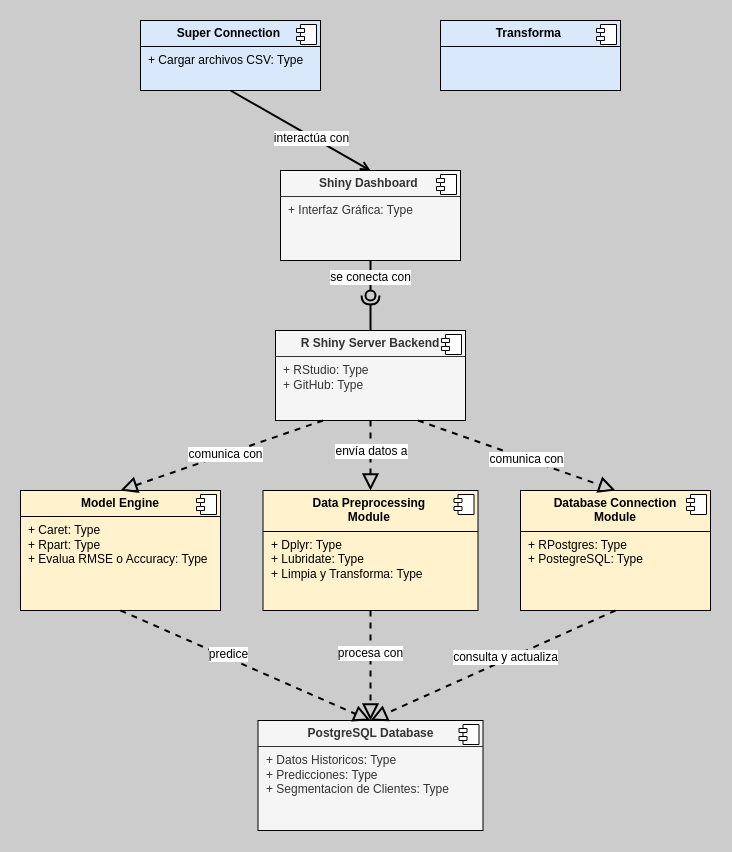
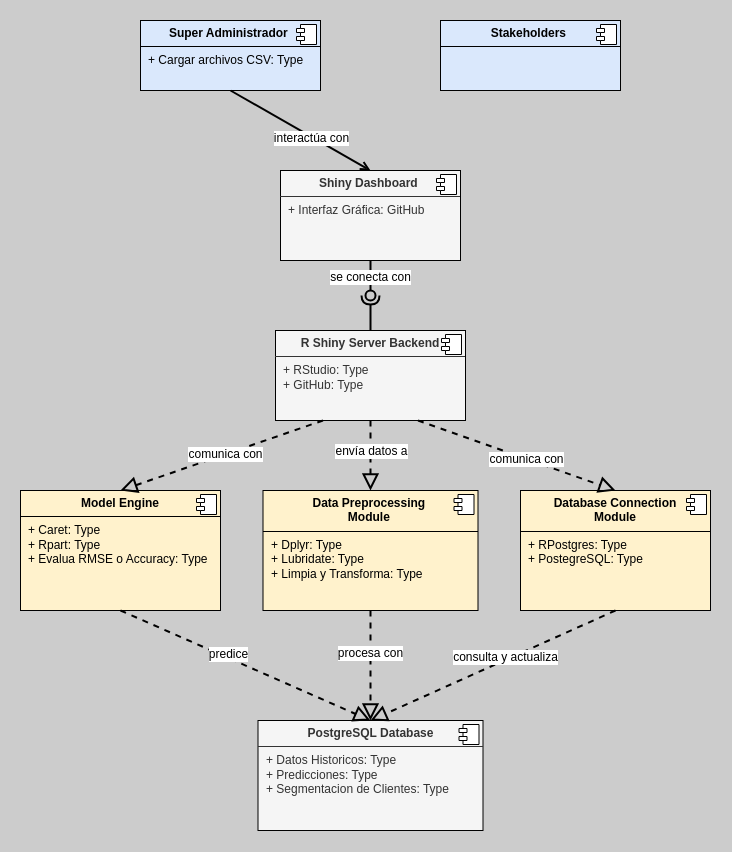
  <mxCell id="0" />
  <mxCell id="1" parent="0" />
- <mxCell id="2" value="&lt;p style=&quot;margin:0px;margin-top:6px;text-align:center;&quot;&gt;&lt;b&gt;Transforma&amp;nbsp;&lt;/b&gt;&lt;/p&gt;&lt;hr size=&quot;1&quot; style=&quot;border-style:solid;&quot;&gt;&lt;p style=&quot;margin:0px;margin-left:8px;&quot;&gt;&lt;br&gt;&lt;/p&gt;" style="align=left;overflow=fill;html=1;dropTarget=0;whiteSpace=wrap;fillColor=#dae8fc;strokeColor=#000000;" vertex="1" parent="1"><mxGeometry x="440" y="20" width="180" height="70" as="geometry" /></mxCell>
+ <mxCell id="2" value="&lt;p style=&quot;margin:0px;margin-top:6px;text-align:center;&quot;&gt;&lt;b&gt;Stakeholders&amp;nbsp;&lt;/b&gt;&lt;/p&gt;&lt;hr size=&quot;1&quot; style=&quot;border-style:solid;&quot;&gt;&lt;p style=&quot;margin:0px;margin-left:8px;&quot;&gt;&lt;br&gt;&lt;/p&gt;" style="align=left;overflow=fill;html=1;dropTarget=0;whiteSpace=wrap;fillColor=#dae8fc;strokeColor=#000000;" vertex="1" parent="1"><mxGeometry x="440" y="20" width="180" height="70" as="geometry" /></mxCell>
  <mxCell id="3" value="" style="shape=component;jettyWidth=8;jettyHeight=4;" vertex="1" parent="2"><mxGeometry x="1" width="20" height="20" relative="1" as="geometry"><mxPoint x="-24" y="4" as="offset" /></mxGeometry></mxCell>
- <mxCell id="4" value="&lt;p style=&quot;margin:0px;margin-top:6px;text-align:center;&quot;&gt;&lt;b&gt;Shiny Dashboard&amp;nbsp;&lt;/b&gt;&lt;/p&gt;&lt;hr size=&quot;1&quot; style=&quot;border-style:solid;&quot;&gt;&lt;p style=&quot;margin:0px;margin-left:8px;&quot;&gt;&lt;span style=&quot;background-color: initial;&quot;&gt;+ Interfaz Gráfica: Type&lt;/span&gt;&lt;/p&gt;&lt;p style=&quot;margin:0px;margin-left:8px;&quot;&gt;&lt;br&gt;&lt;/p&gt;" style="align=left;overflow=fill;html=1;dropTarget=0;whiteSpace=wrap;fillColor=#f5f5f5;fontColor=#333333;strokeColor=#000000;" vertex="1" parent="1"><mxGeometry x="280" y="170" width="180" height="90" as="geometry" /></mxCell>
+ <mxCell id="4" value="&lt;p style=&quot;margin:0px;margin-top:6px;text-align:center;&quot;&gt;&lt;b&gt;Shiny Dashboard&amp;nbsp;&lt;/b&gt;&lt;/p&gt;&lt;hr size=&quot;1&quot; style=&quot;border-style:solid;&quot;&gt;&lt;p style=&quot;margin:0px;margin-left:8px;&quot;&gt;&lt;span style=&quot;background-color: initial;&quot;&gt;+ Interfaz Gráfica: GitHub&lt;/span&gt;&lt;/p&gt;&lt;p style=&quot;margin:0px;margin-left:8px;&quot;&gt;&lt;br&gt;&lt;/p&gt;" style="align=left;overflow=fill;html=1;dropTarget=0;whiteSpace=wrap;fillColor=#f5f5f5;fontColor=#333333;strokeColor=#000000;" vertex="1" parent="1"><mxGeometry x="280" y="170" width="180" height="90" as="geometry" /></mxCell>
  <mxCell id="5" value="" style="shape=component;jettyWidth=8;jettyHeight=4;" vertex="1" parent="4"><mxGeometry x="1" width="20" height="20" relative="1" as="geometry"><mxPoint x="-24" y="4" as="offset" /></mxGeometry></mxCell>
  <mxCell id="6" value="&lt;p style=&quot;margin:0px;margin-top:6px;text-align:center;&quot;&gt;&lt;b&gt;R Shiny Server Backend&lt;/b&gt;&lt;/p&gt;&lt;hr size=&quot;1&quot; style=&quot;border-style:solid;&quot;&gt;&lt;p style=&quot;margin:0px;margin-left:8px;&quot;&gt;+&amp;nbsp;&lt;span style=&quot;text-align: center; background-color: initial;&quot;&gt;RStudio&lt;/span&gt;&lt;span style=&quot;background-color: initial;&quot;&gt;: Type&lt;/span&gt;&lt;/p&gt;&lt;p style=&quot;margin:0px;margin-left:8px;&quot;&gt;+&amp;nbsp;&lt;span style=&quot;text-align: center; background-color: initial;&quot;&gt;GitHub&lt;/span&gt;&lt;span style=&quot;background-color: initial;&quot;&gt;: Type&lt;/span&gt;&lt;/p&gt;" style="align=left;overflow=fill;html=1;dropTarget=0;whiteSpace=wrap;fillColor=#f5f5f5;fontColor=#333333;strokeColor=#000000;" vertex="1" parent="1"><mxGeometry x="275" y="330" width="190" height="90" as="geometry" /></mxCell>
  <mxCell id="7" value="" style="shape=component;jettyWidth=8;jettyHeight=4;" vertex="1" parent="6"><mxGeometry x="1" width="20" height="20" relative="1" as="geometry"><mxPoint x="-24" y="4" as="offset" /></mxGeometry></mxCell>
  <mxCell id="8" value="&lt;p style=&quot;margin:0px;margin-top:6px;text-align:center;&quot;&gt;&lt;b&gt;Model Engine&lt;/b&gt;&lt;/p&gt;&lt;hr size=&quot;1&quot; style=&quot;border-style:solid;&quot;&gt;&lt;p style=&quot;margin:0px;margin-left:8px;&quot;&gt;+ Caret: Type&lt;br&gt;+ Rpart: Type&lt;/p&gt;&lt;p style=&quot;margin:0px;margin-left:8px;&quot;&gt;+ Evalua RMSE o Accuracy: Type&lt;/p&gt;" style="align=left;overflow=fill;html=1;dropTarget=0;whiteSpace=wrap;fillColor=#fff2cc;strokeColor=#000000;" vertex="1" parent="1"><mxGeometry y="490" width="200" height="120" as="geometry" x="20" /></mxCell>
  <mxCell id="9" value="" style="shape=component;jettyWidth=8;jettyHeight=4;" vertex="1" parent="8"><mxGeometry x="1" width="20" height="20" relative="1" as="geometry"><mxPoint x="-24" y="4" as="offset" /></mxGeometry></mxCell>
  <mxCell id="10" value="&lt;p style=&quot;margin:0px;margin-top:6px;text-align:center;&quot;&gt;&lt;b&gt;Data Preprocessing&amp;nbsp;&lt;/b&gt;&lt;/p&gt;&lt;div style=&quot;text-align: center;&quot;&gt;&lt;b&gt;Module&amp;nbsp;&lt;/b&gt;&lt;/div&gt;&lt;hr size=&quot;1&quot; style=&quot;border-style:solid;&quot;&gt;&lt;p style=&quot;margin:0px;margin-left:8px;&quot;&gt;+ Dplyr: Type&lt;br&gt;+ Lubridate: Type&lt;/p&gt;&lt;p style=&quot;margin:0px;margin-left:8px;&quot;&gt;+ Limpia y Transforma: Type&lt;/p&gt;" style="align=left;overflow=fill;html=1;dropTarget=0;whiteSpace=wrap;fillColor=#fff2cc;strokeColor=#000000;" vertex="1" parent="1"><mxGeometry x="262.5" y="490" width="215" height="120" as="geometry" /></mxCell>
  <mxCell id="11" value="" style="shape=component;jettyWidth=8;jettyHeight=4;" vertex="1" parent="10"><mxGeometry x="1" width="20" height="20" relative="1" as="geometry"><mxPoint x="-24" y="4" as="offset" /></mxGeometry></mxCell>
  <mxCell id="12" value="&lt;p style=&quot;margin:0px;margin-top:6px;text-align:center;&quot;&gt;&lt;b&gt;Database Connection&lt;/b&gt;&lt;/p&gt;&lt;div style=&quot;text-align: center;&quot;&gt;&lt;b&gt;Module&lt;/b&gt;&lt;/div&gt;&lt;hr size=&quot;1&quot; style=&quot;border-style:solid;&quot;&gt;&lt;p style=&quot;margin:0px;margin-left:8px;&quot;&gt;+&amp;nbsp;&lt;span style=&quot;text-align: center; background-color: initial;&quot;&gt;RPostgres&lt;/span&gt;&lt;span style=&quot;background-color: initial;&quot;&gt;: Type&lt;/span&gt;&lt;/p&gt;&lt;p style=&quot;margin:0px;margin-left:8px;&quot;&gt;+ PostegreSQL: Type&lt;/p&gt;" style="align=left;overflow=fill;html=1;dropTarget=0;whiteSpace=wrap;fillColor=#fff2cc;strokeColor=#000000;" vertex="1" parent="1"><mxGeometry x="520" y="490" width="190" height="120" as="geometry" /></mxCell>
  <mxCell id="13" value="" style="shape=component;jettyWidth=8;jettyHeight=4;" vertex="1" parent="12"><mxGeometry x="1" width="20" height="20" relative="1" as="geometry"><mxPoint x="-24" y="4" as="offset" /></mxGeometry></mxCell>
  <mxCell id="14" value="&lt;p style=&quot;margin:0px;margin-top:6px;text-align:center;&quot;&gt;&lt;b&gt;PostgreSQL Database&lt;/b&gt;&lt;/p&gt;&lt;hr size=&quot;1&quot; style=&quot;border-style:solid;&quot;&gt;&lt;p style=&quot;margin:0px;margin-left:8px;&quot;&gt;+ Datos Historicos: Type&lt;br&gt;+ Predicciones: Type&lt;/p&gt;&lt;p style=&quot;margin:0px;margin-left:8px;&quot;&gt;+ Segmentacion de Clientes: Type&lt;/p&gt;" style="align=left;overflow=fill;html=1;dropTarget=0;whiteSpace=wrap;fillColor=#f5f5f5;fontColor=#333333;strokeColor=#000000;" vertex="1" parent="1"><mxGeometry x="257.5" y="720" width="225" height="110" as="geometry" /></mxCell>
  <mxCell id="15" value="" style="shape=component;jettyWidth=8;jettyHeight=4;" vertex="1" parent="14"><mxGeometry x="1" width="20" height="20" relative="1" as="geometry"><mxPoint x="-24" y="4" as="offset" /></mxGeometry></mxCell>
- <mxCell id="16" value="&lt;p style=&quot;margin:0px;margin-top:6px;text-align:center;&quot;&gt;&lt;b&gt;Super Connection&amp;nbsp;&lt;/b&gt;&lt;/p&gt;&lt;hr size=&quot;1&quot; style=&quot;border-style:solid;&quot;&gt;&lt;p style=&quot;margin:0px;margin-left:8px;&quot;&gt;+ Cargar archivos CSV: Type&lt;/p&gt;" style="align=left;overflow=fill;html=1;dropTarget=0;whiteSpace=wrap;fillColor=#dae8fc;strokeColor=#000000;" vertex="1" parent="1"><mxGeometry x="140" y="20" width="180" height="70" as="geometry" /></mxCell>
+ <mxCell id="16" value="&lt;p style=&quot;margin:0px;margin-top:6px;text-align:center;&quot;&gt;&lt;b&gt;Super Administrador&amp;nbsp;&lt;/b&gt;&lt;/p&gt;&lt;hr size=&quot;1&quot; style=&quot;border-style:solid;&quot;&gt;&lt;p style=&quot;margin:0px;margin-left:8px;&quot;&gt;+ Cargar archivos CSV: Type&lt;/p&gt;" style="align=left;overflow=fill;html=1;dropTarget=0;whiteSpace=wrap;fillColor=#dae8fc;strokeColor=#000000;" vertex="1" parent="1"><mxGeometry x="140" y="20" width="180" height="70" as="geometry" /></mxCell>
  <mxCell id="17" value="" style="shape=component;jettyWidth=8;jettyHeight=4;" vertex="1" parent="16"><mxGeometry x="1" width="20" height="20" relative="1" as="geometry"><mxPoint x="-24" y="4" as="offset" /></mxGeometry></mxCell>
  <mxCell id="18" value="" style="endArrow=open;html=1;rounded=0;exitX=0.5;exitY=1;exitDx=0;exitDy=0;entryX=0.5;entryY=0;entryDx=0;entryDy=0;strokeWidth=2;" edge="1" parent="1" source="16" target="4"><mxGeometry width="50" height="50" relative="1" as="geometry"><mxPoint x="420" y="220" as="sourcePoint" /><mxPoint x="470" y="170" as="targetPoint" /></mxGeometry></mxCell>
  <mxCell id="19" value="interactúa con" style="edgeLabel;html=1;align=center;verticalAlign=middle;resizable=0;points=[];fontSize=12;" connectable="0" vertex="1" parent="18"><mxGeometry x="0.151" y="-1" relative="1" as="geometry"><mxPoint as="offset" /></mxGeometry></mxCell>
  <mxCell id="20" value="" style="endArrow=block;dashed=1;endFill=0;endSize=12;html=1;rounded=0;exitX=0.25;exitY=1;exitDx=0;exitDy=0;entryX=0.5;entryY=0;entryDx=0;entryDy=0;strokeWidth=2;" edge="1" parent="1" source="6" target="8"><mxGeometry width="160" relative="1" as="geometry"><mxPoint x="340" y="500" as="sourcePoint" /><mxPoint x="500" y="500" as="targetPoint" /></mxGeometry></mxCell>
  <mxCell id="21" value="&lt;span style=&quot;color: rgba(0, 0, 0, 0); font-family: monospace; font-size: 0px; text-align: start; background-color: rgb(251, 251, 251);&quot;&gt;%3CmxGraphModel%3E%3Croot%3E%3CmxCell%20id%3D%220%22%2F%3E%3CmxCell%20id%3D%221%22%20parent%3D%220%22%2F%3E%3CmxCell%20id%3D%222%22%20value%3D%22comunica%20con%22%20style%3D%22edgeLabel%3Bhtml%3D1%3Balign%3Dcenter%3BverticalAlign%3Dmiddle%3Bresizable%3D0%3Bpoints%3D%5B%5D%3B%22%20vertex%3D%221%22%20connectable%3D%220%22%20parent%3D%221%22%3E%3CmxGeometry%20x%3D%22188.39%22%20y%3D%22531.873%22%20as%3D%22geometry%22%2F%3E%3C%2FmxCell%3E%3C%2Froot%3E%3C%2FmxGraphModel%3E&lt;/span&gt;" style="edgeLabel;html=1;align=center;verticalAlign=middle;resizable=0;points=[];" connectable="0" vertex="1" parent="20"><mxGeometry x="0.203" y="-2" relative="1" as="geometry"><mxPoint as="offset" /></mxGeometry></mxCell>
  <mxCell id="22" value="comunica con" style="edgeLabel;html=1;align=center;verticalAlign=middle;resizable=0;points=[];fontSize=12;" connectable="0" vertex="1" parent="20"><mxGeometry x="-0.03" relative="1" as="geometry"><mxPoint as="offset" /></mxGeometry></mxCell>
  <mxCell id="23" value="" style="endArrow=block;dashed=1;endFill=0;endSize=12;html=1;rounded=0;exitX=0.5;exitY=1;exitDx=0;exitDy=0;entryX=0.5;entryY=0;entryDx=0;entryDy=0;strokeWidth=2;" edge="1" parent="1" source="6" target="10"><mxGeometry width="160" relative="1" as="geometry"><mxPoint x="340" y="500" as="sourcePoint" /><mxPoint x="500" y="500" as="targetPoint" /></mxGeometry></mxCell>
  <mxCell id="24" value="envía datos a" style="edgeLabel;html=1;align=center;verticalAlign=middle;resizable=0;points=[];fontSize=12;" connectable="0" vertex="1" parent="23"><mxGeometry x="-0.286" y="-3" relative="1" as="geometry"><mxPoint x="3" y="5" as="offset" /></mxGeometry></mxCell>
  <mxCell id="25" value="" style="endArrow=block;dashed=1;endFill=0;endSize=12;html=1;rounded=0;exitX=0.75;exitY=1;exitDx=0;exitDy=0;entryX=0.5;entryY=0;entryDx=0;entryDy=0;strokeWidth=2;" edge="1" parent="1" source="6" target="12"><mxGeometry width="160" relative="1" as="geometry"><mxPoint x="540" y="430" as="sourcePoint" /><mxPoint x="700" y="430" as="targetPoint" /></mxGeometry></mxCell>
  <mxCell id="26" value="comunica con" style="edgeLabel;html=1;align=center;verticalAlign=middle;resizable=0;points=[];fontSize=12;" connectable="0" vertex="1" parent="25"><mxGeometry x="0.102" relative="1" as="geometry"><mxPoint as="offset" /></mxGeometry></mxCell>
  <mxCell id="27" value="" style="endArrow=block;dashed=1;endFill=0;endSize=12;html=1;rounded=0;exitX=0.5;exitY=1;exitDx=0;exitDy=0;entryX=0.5;entryY=0;entryDx=0;entryDy=0;strokeWidth=2;" edge="1" parent="1" source="8" target="14"><mxGeometry width="160" relative="1" as="geometry"><mxPoint x="340" y="600" as="sourcePoint" /><mxPoint x="500" y="600" as="targetPoint" /></mxGeometry></mxCell>
  <mxCell id="28" value="predice" style="edgeLabel;html=1;align=center;verticalAlign=middle;resizable=0;points=[];fontSize=12;" connectable="0" vertex="1" parent="27"><mxGeometry x="-0.147" y="4" relative="1" as="geometry"><mxPoint as="offset" /></mxGeometry></mxCell>
  <mxCell id="29" value="" style="endArrow=block;dashed=1;endFill=0;endSize=12;html=1;rounded=0;exitX=0.5;exitY=1;exitDx=0;exitDy=0;entryX=0.5;entryY=0;entryDx=0;entryDy=0;strokeWidth=2;" edge="1" parent="1" source="10" target="14"><mxGeometry width="160" relative="1" as="geometry"><mxPoint x="340" y="600" as="sourcePoint" /><mxPoint x="500" y="600" as="targetPoint" /></mxGeometry></mxCell>
  <mxCell id="30" value="procesa con" style="edgeLabel;html=1;align=center;verticalAlign=middle;resizable=0;points=[];fontSize=12;" connectable="0" vertex="1" parent="29"><mxGeometry x="-0.236" y="-1" relative="1" as="geometry"><mxPoint as="offset" /></mxGeometry></mxCell>
  <mxCell id="31" value="" style="endArrow=block;dashed=1;endFill=0;endSize=12;html=1;rounded=0;exitX=0.5;exitY=1;exitDx=0;exitDy=0;entryX=0.5;entryY=0;entryDx=0;entryDy=0;strokeWidth=2;" edge="1" parent="1" source="12" target="14"><mxGeometry width="160" relative="1" as="geometry"><mxPoint x="340" y="600" as="sourcePoint" /><mxPoint x="500" y="600" as="targetPoint" /></mxGeometry></mxCell>
  <mxCell id="32" value="consulta y actualiza" style="edgeLabel;html=1;align=center;verticalAlign=middle;resizable=0;points=[];fontSize=12;" connectable="0" vertex="1" parent="31"><mxGeometry x="-0.003" relative="1" as="geometry"><mxPoint x="12" y="-8" as="offset" /></mxGeometry></mxCell>
  <mxCell id="33" value="" style="rounded=0;orthogonalLoop=1;jettySize=auto;html=1;endArrow=halfCircle;endFill=0;endSize=6;strokeWidth=2;sketch=0;exitX=0.5;exitY=0;exitDx=0;exitDy=0;" edge="1" parent="1" source="6" target="36"><mxGeometry relative="1" as="geometry"><mxPoint x="440" y="195" as="sourcePoint" /></mxGeometry></mxCell>
  <mxCell id="34" value="" style="rounded=0;orthogonalLoop=1;jettySize=auto;html=1;endArrow=oval;endFill=0;sketch=0;sourcePerimeterSpacing=0;targetPerimeterSpacing=0;endSize=10;exitX=0.5;exitY=1;exitDx=0;exitDy=0;entryX=0.3;entryY=1;entryDx=0;entryDy=0;entryPerimeter=0;strokeWidth=2;" edge="1" parent="1" source="4" target="36"><mxGeometry relative="1" as="geometry"><mxPoint x="400" y="195" as="sourcePoint" /><mxPoint x="370" y="290" as="targetPoint" /></mxGeometry></mxCell>
  <mxCell id="35" value="se conecta con" style="edgeLabel;html=1;align=center;verticalAlign=middle;resizable=0;points=[];fontSize=12;" connectable="0" vertex="1" parent="34"><mxGeometry x="-0.086" y="-1" relative="1" as="geometry"><mxPoint as="offset" /></mxGeometry></mxCell>
  <mxCell id="36" value="" style="ellipse;whiteSpace=wrap;html=1;align=center;aspect=fixed;fillColor=none;strokeColor=none;resizable=0;perimeter=centerPerimeter;rotatable=0;allowArrows=0;points=[];outlineConnect=1;" vertex="1" parent="1"><mxGeometry x="365" y="290" width="10" height="10" as="geometry" /></mxCell>
